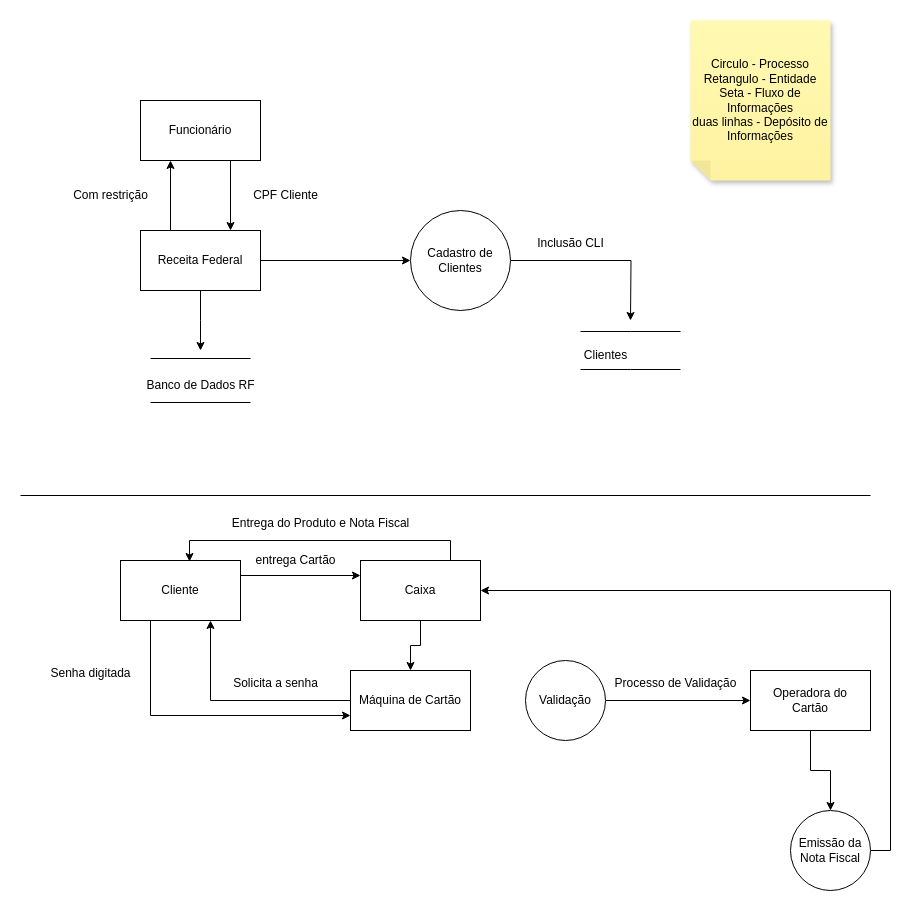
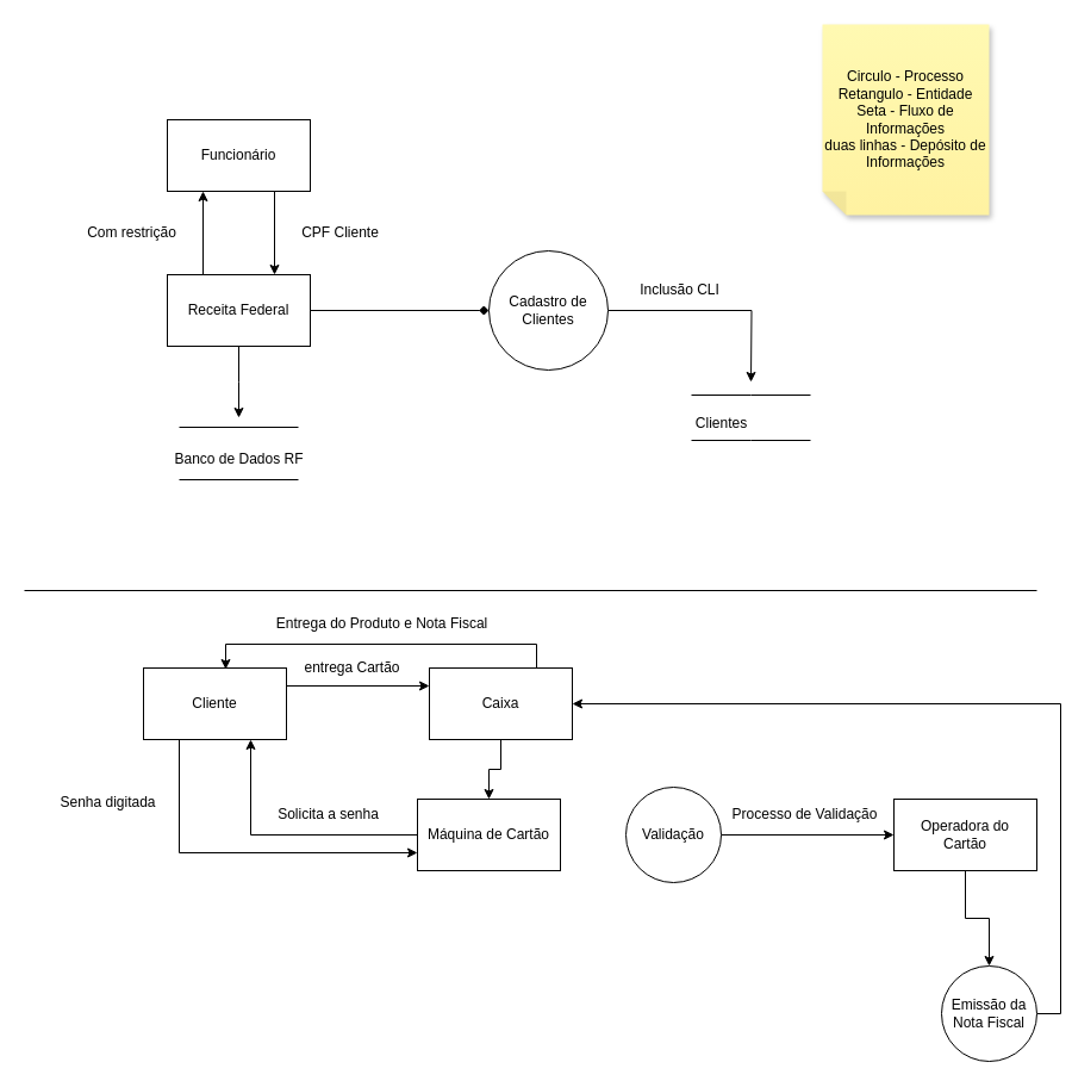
  <mxCell id="0" />
  <mxCell id="1" parent="0" />
  <mxCell id="2" style="edgeStyle=orthogonalEdgeStyle;rounded=0;orthogonalLoop=1;jettySize=auto;html=1;exitX=1;exitY=0.5;exitDx=0;exitDy=0;" edge="1" parent="1" source="3"><mxGeometry relative="1" as="geometry"><mxPoint x="630" y="320" as="targetPoint" /></mxGeometry></mxCell>
  <mxCell id="3" value="Cadastro de Clientes" style="ellipse;whiteSpace=wrap;html=1;aspect=fixed;" vertex="1" parent="1"><mxGeometry x="410" y="210" width="100" height="100" as="geometry" /></mxCell>
  <mxCell id="4" value="&lt;div&gt;Circulo - Processo&lt;/div&gt;&lt;div&gt;Retangulo - Entidade &lt;br&gt;&lt;/div&gt;&lt;div&gt;Seta - Fluxo de Informações&lt;/div&gt;&lt;div&gt;duas linhas - Depósito de Informações&lt;br&gt;&lt;/div&gt;" style="shape=note;whiteSpace=wrap;html=1;backgroundOutline=1;fontColor=#000000;darkOpacity=0.05;fillColor=#FFF9B2;strokeColor=none;fillStyle=solid;direction=west;gradientDirection=north;gradientColor=#FFF2A1;shadow=1;size=20;pointerEvents=1;" vertex="1" parent="1"><mxGeometry x="690" y="20" width="140" height="160" as="geometry" /></mxCell>
  <mxCell id="5" style="edgeStyle=orthogonalEdgeStyle;rounded=0;orthogonalLoop=1;jettySize=auto;html=1;exitX=0.75;exitY=1;exitDx=0;exitDy=0;entryX=0.75;entryY=0;entryDx=0;entryDy=0;" edge="1" parent="1" source="6" target="10"><mxGeometry relative="1" as="geometry" /></mxCell>
  <mxCell id="6" value="Funcionário" style="rounded=0;whiteSpace=wrap;html=1;" vertex="1" parent="1"><mxGeometry x="140" y="100" width="120" height="60" as="geometry" /></mxCell>
  <mxCell id="7" style="edgeStyle=orthogonalEdgeStyle;rounded=0;orthogonalLoop=1;jettySize=auto;html=1;exitX=0.25;exitY=0;exitDx=0;exitDy=0;entryX=0.25;entryY=1;entryDx=0;entryDy=0;" edge="1" parent="1" source="10" target="6"><mxGeometry relative="1" as="geometry" /></mxCell>
- <mxCell id="8" style="edgeStyle=orthogonalEdgeStyle;rounded=0;orthogonalLoop=1;jettySize=auto;html=1;exitX=1;exitY=0.5;exitDx=0;exitDy=0;" edge="1" parent="1" source="10" target="3"><mxGeometry relative="1" as="geometry" /></mxCell>
+ <mxCell id="8" style="edgeStyle=orthogonalEdgeStyle;rounded=0;orthogonalLoop=1;jettySize=auto;html=1;exitX=1;exitY=0.5;exitDx=0;exitDy=0;endArrow=diamond;" edge="1" parent="1" source="10" target="3"><mxGeometry relative="1" as="geometry" /></mxCell>
  <mxCell id="9" style="edgeStyle=orthogonalEdgeStyle;rounded=0;orthogonalLoop=1;jettySize=auto;html=1;exitX=0.5;exitY=1;exitDx=0;exitDy=0;" edge="1" parent="1" source="10"><mxGeometry relative="1" as="geometry"><mxPoint x="200" y="350" as="targetPoint" /></mxGeometry></mxCell>
  <mxCell id="10" value="Receita Federal" style="rounded=0;whiteSpace=wrap;html=1;" vertex="1" parent="1"><mxGeometry x="140" y="230" width="120" height="60" as="geometry" /></mxCell>
  <mxCell id="11" value="CPF Cliente" style="text;html=1;align=center;verticalAlign=middle;resizable=0;points=[];autosize=1;strokeColor=none;fillColor=none;" vertex="1" parent="1"><mxGeometry x="240" y="180" width="90" height="30" as="geometry" /></mxCell>
  <mxCell id="12" value="Com restrição" style="text;html=1;align=center;verticalAlign=middle;resizable=0;points=[];autosize=1;strokeColor=none;fillColor=none;" vertex="1" parent="1"><mxGeometry x="60" y="180" width="100" height="30" as="geometry" /></mxCell>
  <mxCell id="13" value="" style="shape=link;html=1;rounded=0;width=38;" edge="1" parent="1"><mxGeometry width="100" relative="1" as="geometry"><mxPoint x="580" y="350" as="sourcePoint" /><mxPoint x="680" y="350" as="targetPoint" /><Array as="points"><mxPoint x="630" y="350" /></Array></mxGeometry></mxCell>
  <mxCell id="14" value="Inclusão CLI" style="text;html=1;align=center;verticalAlign=middle;resizable=0;points=[];autosize=1;strokeColor=none;fillColor=none;" vertex="1" parent="1"><mxGeometry x="525" y="228" width="90" height="30" as="geometry" /></mxCell>
  <mxCell id="15" value="Clientes" style="text;html=1;align=center;verticalAlign=middle;resizable=0;points=[];autosize=1;strokeColor=none;fillColor=none;" vertex="1" parent="1"><mxGeometry x="570" y="340" width="70" height="30" as="geometry" /></mxCell>
  <mxCell id="16" value="" style="shape=link;html=1;rounded=0;width=44;" edge="1" parent="1"><mxGeometry width="100" relative="1" as="geometry"><mxPoint x="150" y="380" as="sourcePoint" /><mxPoint x="250" y="380" as="targetPoint" /></mxGeometry></mxCell>
  <mxCell id="17" value="Banco de Dados RF" style="text;html=1;align=center;verticalAlign=middle;resizable=0;points=[];autosize=1;strokeColor=none;fillColor=none;" vertex="1" parent="1"><mxGeometry x="135" y="370" width="130" height="30" as="geometry" /></mxCell>
  <mxCell id="18" value="" style="line;strokeWidth=1;rotatable=0;dashed=0;labelPosition=right;align=left;verticalAlign=middle;spacingTop=0;spacingLeft=6;points=[];portConstraint=eastwest;" vertex="1" parent="1"><mxGeometry y="490" width="850" height="10" as="geometry" x="20" /></mxCell>
  <mxCell id="19" style="edgeStyle=orthogonalEdgeStyle;rounded=0;orthogonalLoop=1;jettySize=auto;html=1;exitX=1;exitY=0.25;exitDx=0;exitDy=0;entryX=0;entryY=0.25;entryDx=0;entryDy=0;" edge="1" parent="1" source="21" target="24"><mxGeometry relative="1" as="geometry" /></mxCell>
  <mxCell id="20" style="edgeStyle=orthogonalEdgeStyle;rounded=0;orthogonalLoop=1;jettySize=auto;html=1;exitX=0.25;exitY=1;exitDx=0;exitDy=0;entryX=0;entryY=0.75;entryDx=0;entryDy=0;" edge="1" parent="1" source="21" target="27"><mxGeometry relative="1" as="geometry" /></mxCell>
  <mxCell id="21" value="Cliente " style="rounded=0;whiteSpace=wrap;html=1;" vertex="1" parent="1"><mxGeometry x="120" y="560" width="120" height="60" as="geometry" /></mxCell>
  <mxCell id="22" style="edgeStyle=orthogonalEdgeStyle;rounded=0;orthogonalLoop=1;jettySize=auto;html=1;exitX=0.5;exitY=1;exitDx=0;exitDy=0;" edge="1" parent="1" source="24" target="27"><mxGeometry relative="1" as="geometry" /></mxCell>
  <mxCell id="23" style="edgeStyle=orthogonalEdgeStyle;rounded=0;orthogonalLoop=1;jettySize=auto;html=1;exitX=0.75;exitY=0;exitDx=0;exitDy=0;entryX=0.575;entryY=0.017;entryDx=0;entryDy=0;entryPerimeter=0;" edge="1" parent="1" source="24" target="21"><mxGeometry relative="1" as="geometry" /></mxCell>
  <mxCell id="24" value="Caixa" style="rounded=0;whiteSpace=wrap;html=1;" vertex="1" parent="1"><mxGeometry x="360" y="560" width="120" height="60" as="geometry" /></mxCell>
  <mxCell id="25" style="edgeStyle=orthogonalEdgeStyle;rounded=0;orthogonalLoop=1;jettySize=auto;html=1;exitX=0;exitY=0.5;exitDx=0;exitDy=0;entryX=0.75;entryY=1;entryDx=0;entryDy=0;" edge="1" parent="1" source="27" target="21"><mxGeometry relative="1" as="geometry" /></mxCell>
  <mxCell id="26" value="" style="edgeStyle=orthogonalEdgeStyle;rounded=0;orthogonalLoop=1;jettySize=auto;html=1;" edge="1" parent="1" source="32" target="31"><mxGeometry relative="1" as="geometry" /></mxCell>
  <mxCell id="27" value="Máquina de Cartão" style="rounded=0;whiteSpace=wrap;html=1;" vertex="1" parent="1"><mxGeometry x="350" y="670" width="120" height="60" as="geometry" /></mxCell>
  <mxCell id="28" value="entrega Cartão" style="text;html=1;align=center;verticalAlign=middle;resizable=0;points=[];autosize=1;strokeColor=none;fillColor=none;" vertex="1" parent="1"><mxGeometry x="240" y="545" width="110" height="30" as="geometry" /></mxCell>
  <mxCell id="29" value="Solicita a senha" style="text;html=1;align=center;verticalAlign=middle;resizable=0;points=[];autosize=1;strokeColor=none;fillColor=none;" vertex="1" parent="1"><mxGeometry x="220" y="668" width="110" height="30" as="geometry" /></mxCell>
  <mxCell id="30" value="" style="edgeStyle=orthogonalEdgeStyle;rounded=0;orthogonalLoop=1;jettySize=auto;html=1;" edge="1" parent="1" source="31" target="36"><mxGeometry relative="1" as="geometry" /></mxCell>
  <mxCell id="31" value="&lt;div&gt;Operadora do&lt;/div&gt;&lt;div&gt;Cartão&lt;br&gt;&lt;/div&gt;" style="whiteSpace=wrap;html=1;rounded=0;" vertex="1" parent="1"><mxGeometry x="750" y="670" width="120" height="60" as="geometry" /></mxCell>
  <mxCell id="32" value="Validação" style="ellipse;whiteSpace=wrap;html=1;aspect=fixed;" vertex="1" parent="1"><mxGeometry x="525" y="660" width="80" height="80" as="geometry" /></mxCell>
  <mxCell id="33" value="Processo de Validação" style="text;html=1;align=center;verticalAlign=middle;resizable=0;points=[];autosize=1;strokeColor=none;fillColor=none;" vertex="1" parent="1"><mxGeometry x="600" y="668" width="150" height="30" as="geometry" /></mxCell>
  <mxCell id="34" value="Senha digitada" style="text;html=1;align=center;verticalAlign=middle;resizable=0;points=[];autosize=1;strokeColor=none;fillColor=none;" vertex="1" parent="1"><mxGeometry x="35" y="658" width="110" height="30" as="geometry" /></mxCell>
  <mxCell id="35" style="edgeStyle=orthogonalEdgeStyle;rounded=0;orthogonalLoop=1;jettySize=auto;html=1;exitX=1;exitY=0.5;exitDx=0;exitDy=0;entryX=1;entryY=0.5;entryDx=0;entryDy=0;" edge="1" parent="1" source="36" target="24"><mxGeometry relative="1" as="geometry" /></mxCell>
  <mxCell id="36" value="Emissão da Nota Fiscal" style="ellipse;whiteSpace=wrap;html=1;rounded=0;" vertex="1" parent="1"><mxGeometry x="790" y="810" width="80" height="80" as="geometry" /></mxCell>
  <mxCell id="37" value="Entrega do Produto e Nota Fiscal" style="text;html=1;align=center;verticalAlign=middle;resizable=0;points=[];autosize=1;strokeColor=none;fillColor=none;" vertex="1" parent="1"><mxGeometry x="220" y="508" width="200" height="30" as="geometry" /></mxCell>
